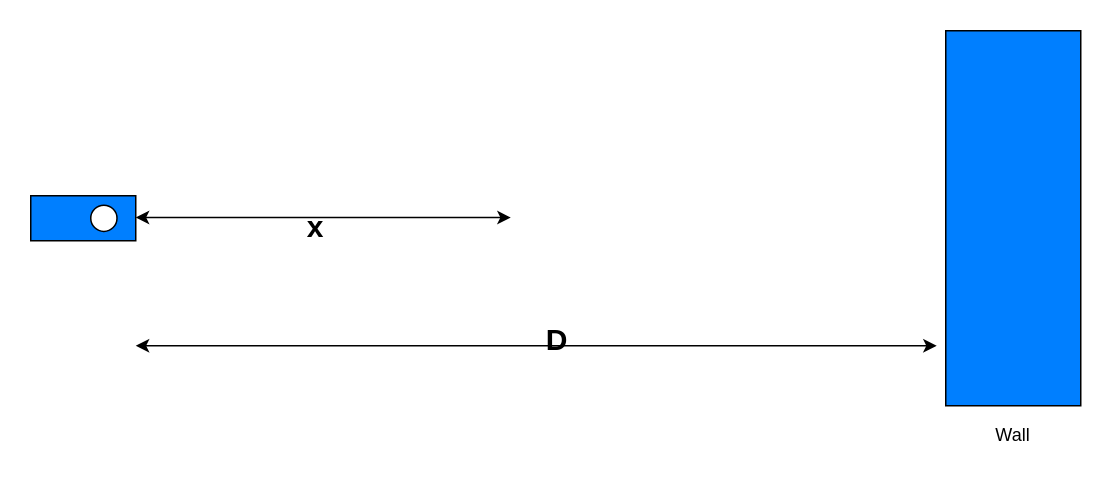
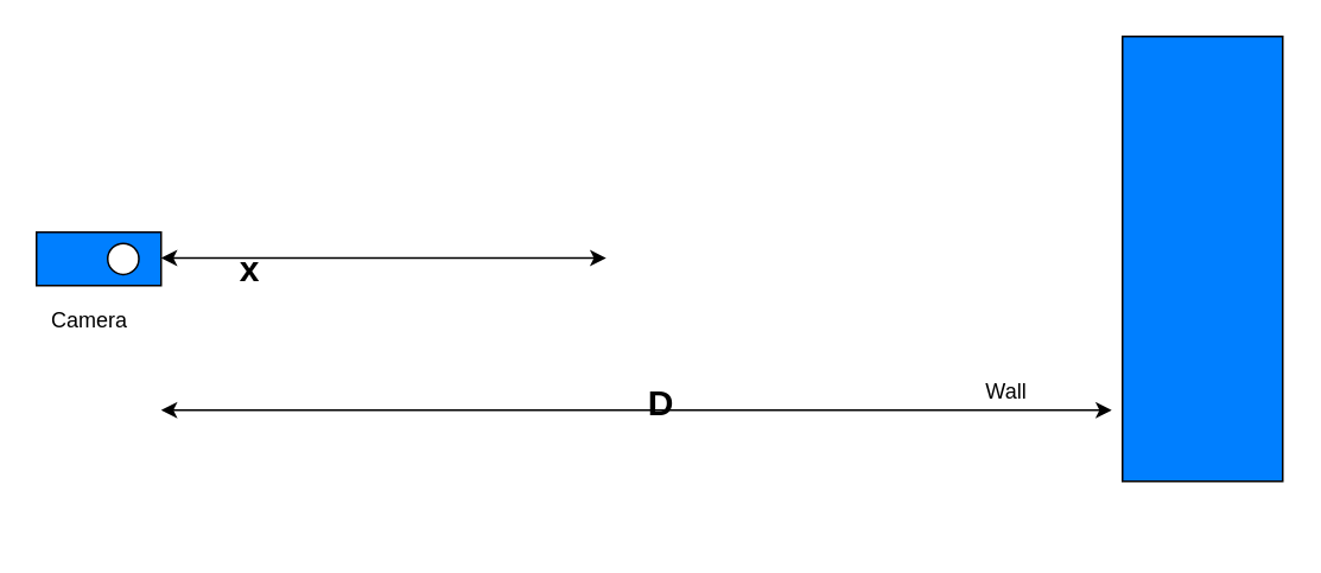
  <mxCell id="0" />
  <mxCell id="1" parent="0" />
  <mxCell id="2" value="" style="rounded=0;whiteSpace=wrap;html=1;fillColor=#007FFF;" vertex="1" parent="1"><mxGeometry x="630" y="20" width="90" height="250" as="geometry" /></mxCell>
  <mxCell id="3" value="" style="rounded=0;whiteSpace=wrap;html=1;fillColor=#007FFF;" vertex="1" parent="1"><mxGeometry x="20" y="130" width="70" height="30" as="geometry" /></mxCell>
  <mxCell id="4" value="" style="ellipse;whiteSpace=wrap;html=1;aspect=fixed;fillColor=#ffffff;" vertex="1" parent="1"><mxGeometry x="60" y="136.25" width="17.5" height="17.5" as="geometry" /></mxCell>
+ <mxCell id="5" value="Camera" style="text;html=1;strokeColor=none;fillColor=none;align=center;verticalAlign=middle;whiteSpace=wrap;rounded=0;" vertex="1" parent="1"><mxGeometry x="30" y="170" width="40" height="20" as="geometry" /></mxCell>
  <mxCell id="6" value="" style="endArrow=classic;startArrow=classic;html=1;" edge="1" parent="1"><mxGeometry width="50" height="50" relative="1" as="geometry"><mxPoint x="90" y="144.5" as="sourcePoint" /><mxPoint x="340" y="144.5" as="targetPoint" /></mxGeometry></mxCell>
  <mxCell id="7" value="" style="endArrow=classic;startArrow=classic;html=1;entryX=-0.067;entryY=0.84;entryDx=0;entryDy=0;entryPerimeter=0;" edge="1" parent="1" target="2"><mxGeometry width="50" height="50" relative="1" as="geometry"><mxPoint x="90" y="230" as="sourcePoint" /><mxPoint x="370" y="230" as="targetPoint" /></mxGeometry></mxCell>
- <mxCell id="8" value="Wall" style="text;html=1;strokeColor=none;fillColor=none;align=center;verticalAlign=middle;whiteSpace=wrap;rounded=0;" vertex="1" parent="1"><mxGeometry x="655" y="280" width="40" height="20" as="geometry" /></mxCell>
+ <mxCell id="8" value="Wall" style="text;html=1;strokeColor=none;fillColor=none;align=center;verticalAlign=middle;whiteSpace=wrap;rounded=0;" vertex="1" parent="1"><mxGeometry x="545" y="210" width="40" height="20" as="geometry" /></mxCell>
  <mxCell id="9" value="&lt;b&gt;&lt;font style=&quot;font-size: 20px&quot;&gt;D&lt;/font&gt;&lt;/b&gt;" style="text;html=1;strokeColor=none;fillColor=none;align=center;verticalAlign=middle;whiteSpace=wrap;rounded=0;" vertex="1" parent="1"><mxGeometry x="351" y="215" width="40" height="20" as="geometry" /></mxCell>
- <mxCell id="10" value="&lt;b&gt;&lt;font style=&quot;font-size: 20px&quot;&gt;x&lt;/font&gt;&lt;/b&gt;" style="text;html=1;strokeColor=none;fillColor=none;align=center;verticalAlign=middle;whiteSpace=wrap;rounded=0;" vertex="1" parent="1"><mxGeometry x="190" y="140" width="40" height="20" as="geometry" /></mxCell>
+ <mxCell id="10" value="&lt;b&gt;&lt;font style=&quot;font-size: 20px&quot;&gt;x&lt;/font&gt;&lt;/b&gt;" style="text;html=1;strokeColor=none;fillColor=none;align=center;verticalAlign=middle;whiteSpace=wrap;rounded=0;" vertex="1" parent="1"><mxGeometry x="120" y="140" width="40" height="20" as="geometry" /></mxCell>
